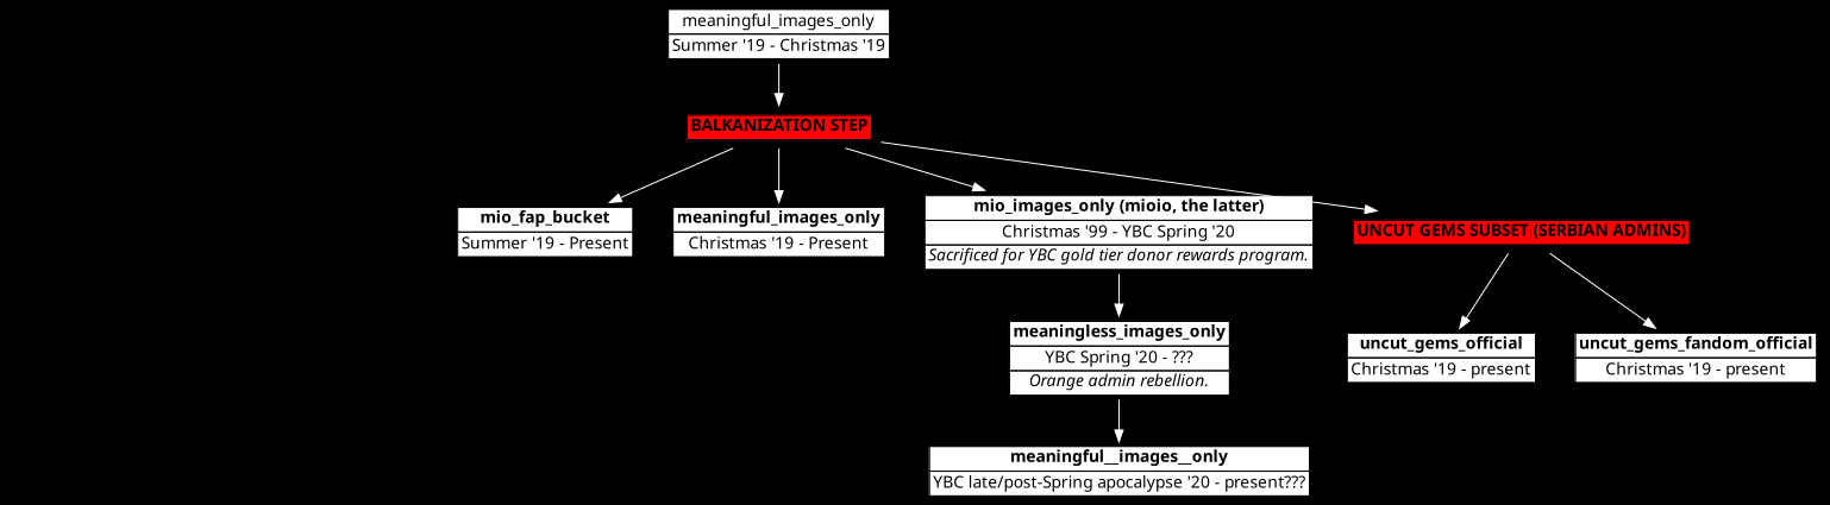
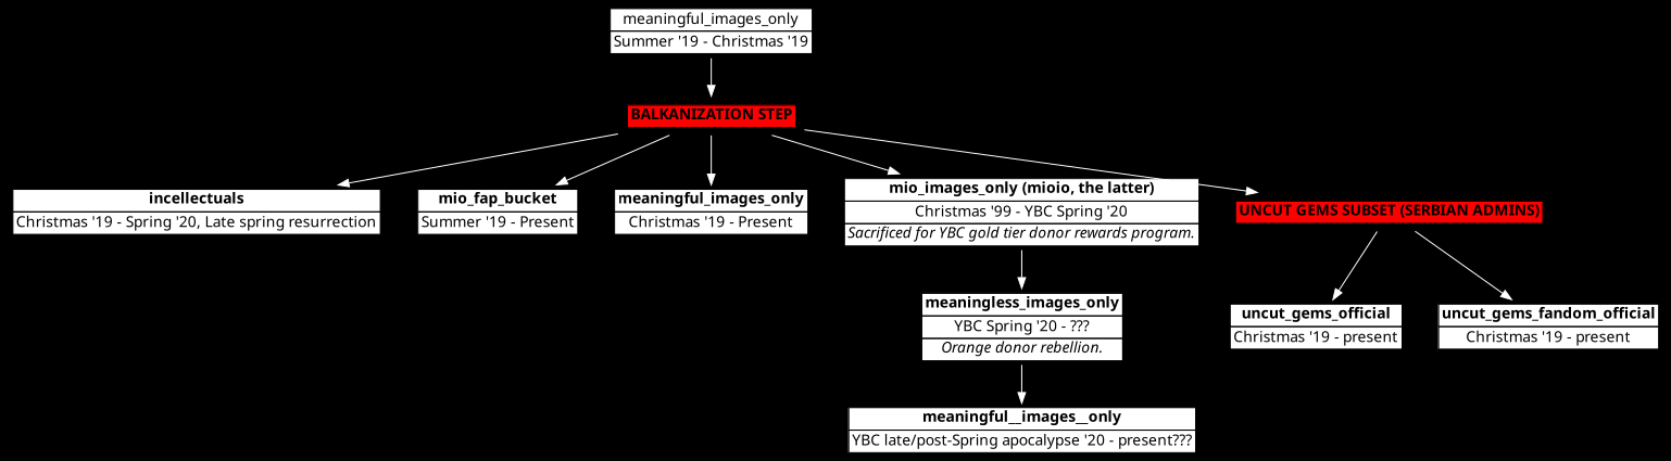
  digraph {
    bgcolor=black
    fontname="Noto Sans"
    splines=line
    node [fontname="Noto Sans" shape=plaintext]
    edge [color=white fontname="Noto Sans"]
    n1 [label=<         <TABLE BGCOLOR="white" BORDER="0" CELLBORDER="1" CELLSPACING="0">             <TR>                 <TD> meaningful_images_only </TD>             </TR>             <TR>                 <TD>Summer '19 - Christmas '19</TD>             </TR>         </TABLE>     >]
    n2 [label=<         <TABLE BGCOLOR="red" BORDER="0" CELLBORDER="1" CELLSPACING="0">             <TR>                 <TD><B>BALKANIZATION STEP</B></TD>             </TR>         </TABLE>     >]
+   n3 [label=<         <TABLE BGCOLOR="white" BORDER="0" CELLBORDER="1" CELLSPACING="0">             <TR>                 <TD><B>incellectuals</B></TD>             </TR>             <TR>                 <TD>Christmas '19 - Spring '20, Late spring resurrection</TD>             </TR>         </TABLE>     >]
    n4 [label=<         <TABLE BGCOLOR="white" BORDER="0" CELLBORDER="1" CELLSPACING="0">             <TR>                 <TD><B>mio_fap_bucket</B></TD>             </TR>             <TR>                 <TD>Summer '19 - Present</TD>             </TR>         </TABLE>     >]
    n5 [label=<         <TABLE BGCOLOR="white" BORDER="0" CELLBORDER="1" CELLSPACING="0">             <TR>                 <TD><B>meaningful_images_only</B></TD>             </TR>             <TR>                 <TD>Christmas '19 - Present</TD>             </TR>         </TABLE>     >]
    n6 [label=<         <TABLE BGCOLOR="white" BORDER="0" CELLBORDER="1" CELLSPACING="0">             <TR>                 <TD><B>mio_images_only (mioio, the latter)</B></TD>             </TR>             <TR>                 <TD>Christmas '99 - YBC Spring '20</TD>             </TR>             <TR>                 <TD><I>Sacrificed for YBC gold tier donor rewards program.</I></TD>             </TR>         </TABLE>     >]
    n7 [label=<         <TABLE BGCOLOR="red" BORDER="0" CELLBORDER="1" CELLSPACING="0">             <TR>                 <TD><B>UNCUT GEMS SUBSET (SERBIAN ADMINS)</B></TD>             </TR>         </TABLE>     >]
-   n8 [label=<         <TABLE BGCOLOR="white" BORDER="0" CELLBORDER="1" CELLSPACING="0">             <TR>                 <TD><B>meaningless_images_only</B></TD>             </TR>             <TR>                 <TD>YBC Spring '20 - ???</TD>             </TR>             <TR>                 <TD><I>Orange admin rebellion.</I></TD>             </TR>         </TABLE>     >]
+   n8 [label=<         <TABLE BGCOLOR="white" BORDER="0" CELLBORDER="1" CELLSPACING="0">             <TR>                 <TD><B>meaningless_images_only</B></TD>             </TR>             <TR>                 <TD>YBC Spring '20 - ???</TD>             </TR>             <TR>                 <TD><I>Orange donor rebellion.</I></TD>             </TR>         </TABLE>     >]
    n9 [label=<         <TABLE BGCOLOR="white" BORDER="0" CELLBORDER="1" CELLSPACING="0">             <TR>                 <TD><B>uncut_gems_official</B></TD>             </TR>             <TR>                 <TD>Christmas '19 - present</TD>             </TR>         </TABLE>     >]
    n10 [label=<         <TABLE BGCOLOR="white" BORDER="0" CELLBORDER="1" CELLSPACING="0">             <TR>                 <TD><B>uncut_gems_fandom_official</B></TD>             </TR>             <TR>                 <TD>Christmas '19 - present</TD>             </TR>         </TABLE>     >]
    n11 [label=<         <TABLE BGCOLOR="white" BORDER="0" CELLBORDER="1" CELLSPACING="0">             <TR>                 <TD><B>meaningful__images__only</B></TD>             </TR>             <TR>                 <TD>YBC late/post-Spring apocalypse '20 - present???</TD>             </TR>         </TABLE>     >]
    n1 -> n2
+   n2 -> n3
    n2 -> n4
    n2 -> n5
    n2 -> n6
    n2 -> n7
    n6 -> n8
    n7 -> n9
    n7 -> n10
    n8 -> n11
  }
